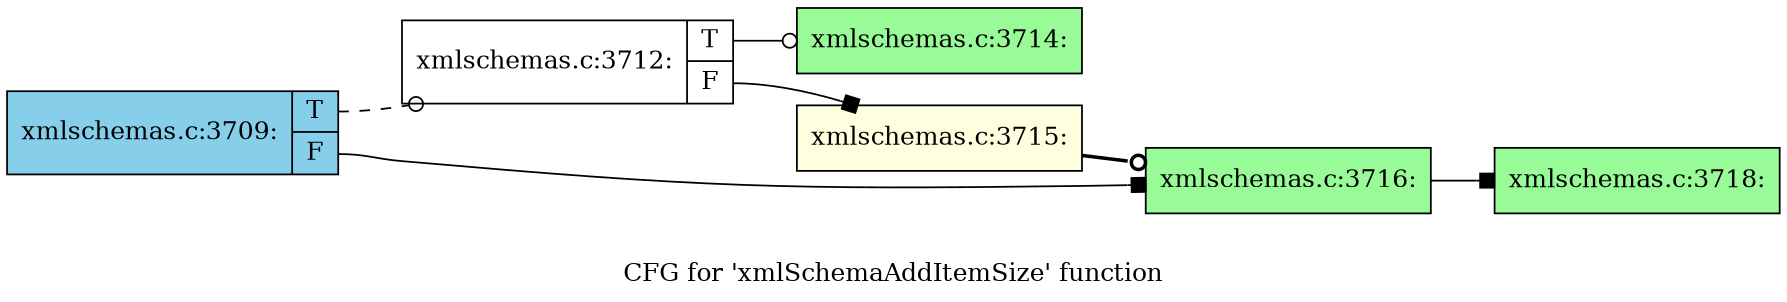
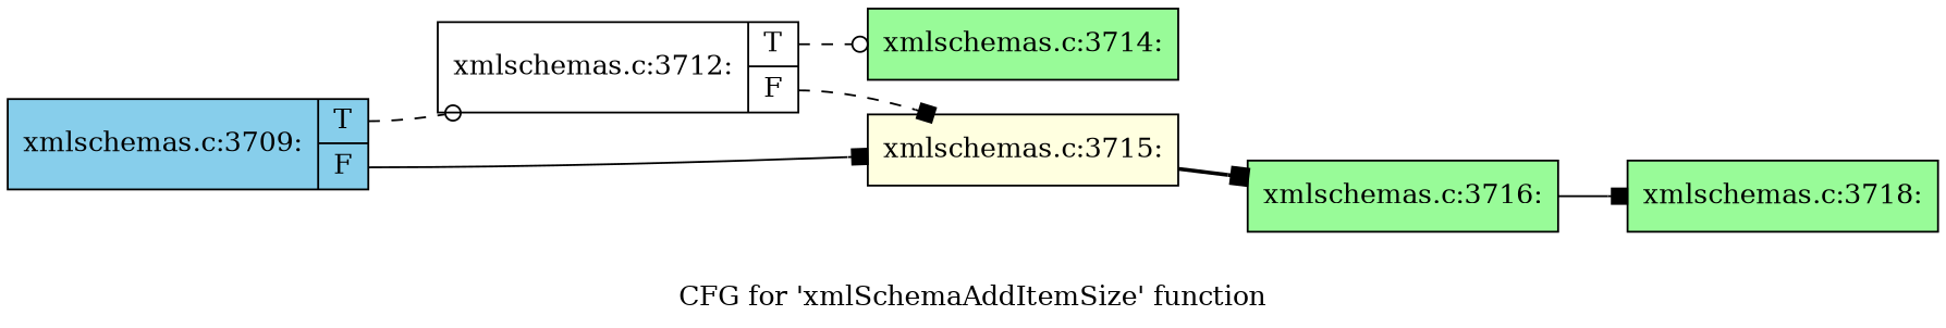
  digraph {
    label="CFG for 'xmlSchemaAddItemSize' function"
    rankdir=LR
    node [fillcolor=palegreen shape=record style=filled]
    edge [arrowhead=box style=dashed]
    n1 [fillcolor=skyblue label="{xmlschemas.c:3709:|{<s0>T|<s1>F}}"]
    n2 [fillcolor=white label="{xmlschemas.c:3712:|{<s0>T|<s1>F}}"]
    n3 [label="{xmlschemas.c:3716:}"]
    n4 [label="{xmlschemas.c:3714:}"]
    n5 [fillcolor=lightyellow label="{xmlschemas.c:3715:}"]
    n6 [label="{xmlschemas.c:3718:}"]
    n1 -> n2 [arrowhead=odot tailport=s0]
-   n1 -> n3 [style=solid tailport=s1]
-   n2 -> n4 [arrowhead=odot style=solid tailport=s0]
-   n2 -> n5 [style=solid tailport=s1]
+   n1 -> n5 [style=solid tailport=s1]
+   n2 -> n4 [arrowhead=odot tailport=s0]
+   n2 -> n5 [tailport=s1]
    n3 -> n6 [style=solid]
-   n5 -> n3 [arrowhead=odot style=bold]
+   n5 -> n3 [style=bold]
  }
